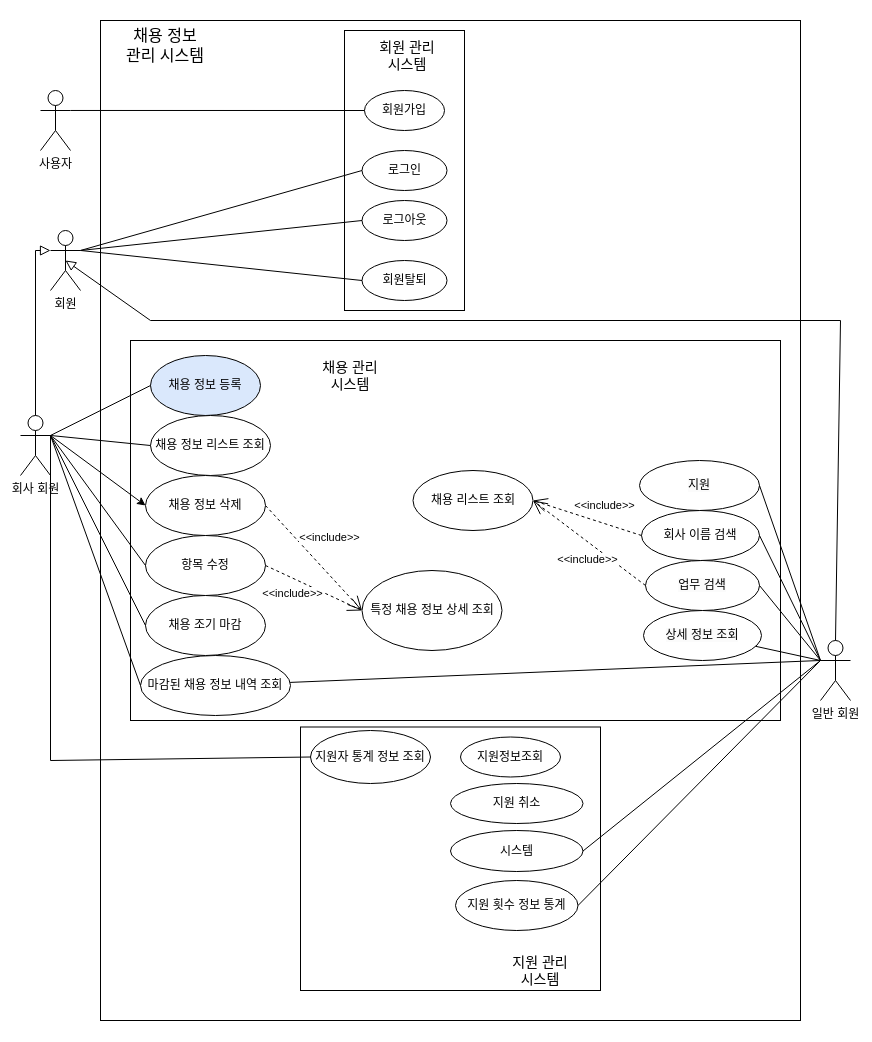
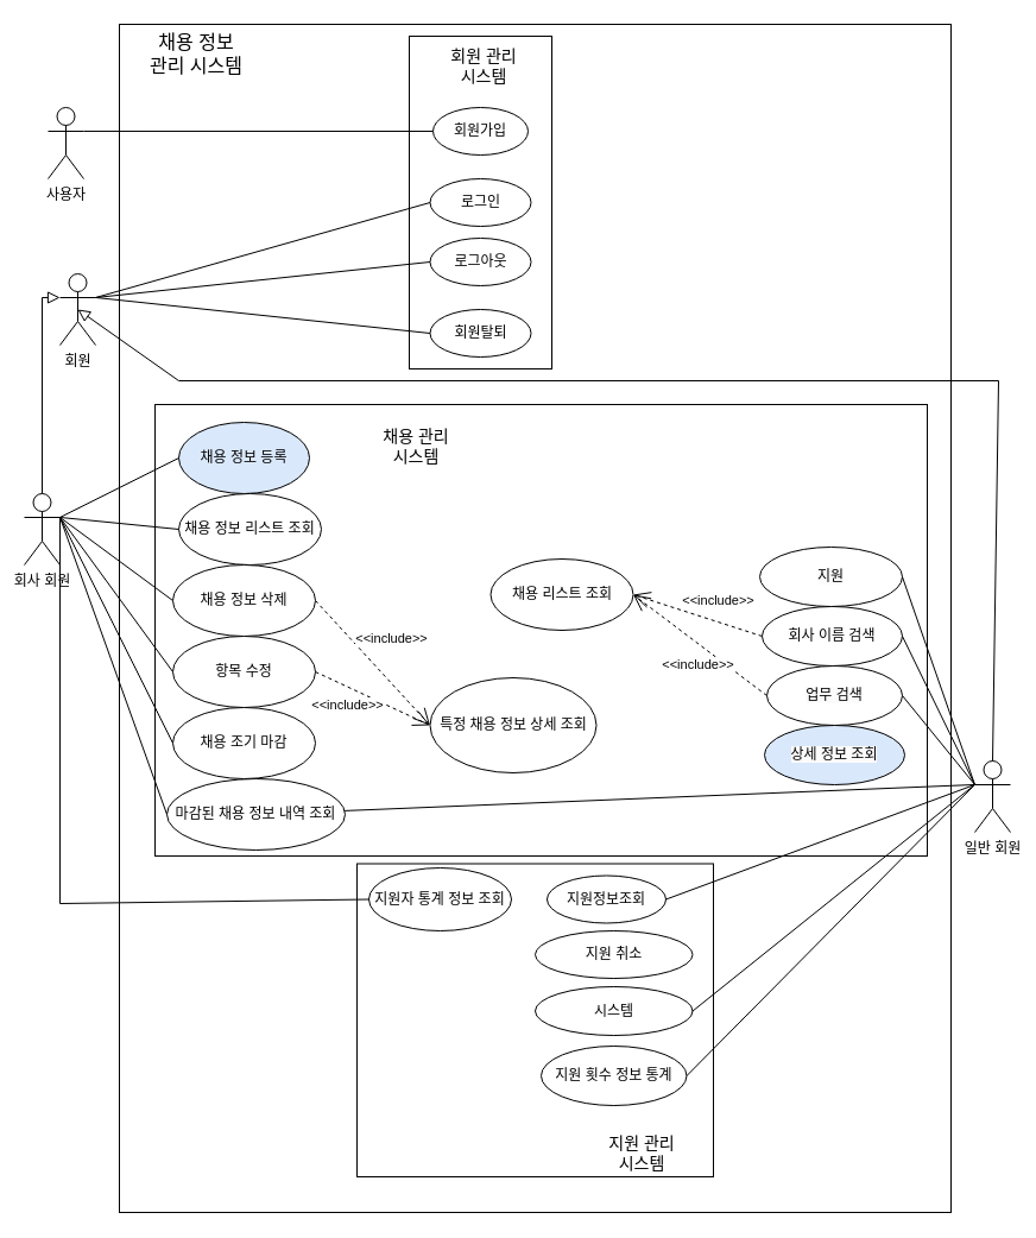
  <mxCell id="0" />
  <mxCell id="1" parent="0" />
  <mxCell id="2" value="" style="rounded=0;whiteSpace=wrap;html=1;" parent="1" vertex="1"><mxGeometry x="100" y="20" width="700" height="1000" as="geometry" /></mxCell>
  <mxCell id="3" value="" style="rounded=0;whiteSpace=wrap;html=1;" parent="1" vertex="1"><mxGeometry x="300" y="726.5" width="300" height="263.5" as="geometry" /></mxCell>
  <mxCell id="4" value="" style="rounded=0;whiteSpace=wrap;html=1;" parent="1" vertex="1"><mxGeometry x="130" y="340" width="650" height="380" as="geometry" /></mxCell>
  <mxCell id="5" value="" style="rounded=0;whiteSpace=wrap;html=1;" parent="1" vertex="1"><mxGeometry x="344" y="30" width="120" height="280" as="geometry" /></mxCell>
  <mxCell id="6" value="사용자" style="shape=umlActor;verticalLabelPosition=bottom;verticalAlign=top;html=1;" parent="1" vertex="1"><mxGeometry x="40" y="90" width="30" height="60" as="geometry" /></mxCell>
  <mxCell id="7" value="&lt;font style=&quot;font-size: 12px;&quot;&gt;회원가입&lt;/font&gt;" style="ellipse;whiteSpace=wrap;html=1;" parent="1" vertex="1"><mxGeometry x="364" y="90" width="80" height="40" as="geometry" /></mxCell>
  <mxCell id="8" value="" style="endArrow=none;html=1;rounded=0;exitX=1;exitY=0.333;exitDx=0;exitDy=0;exitPerimeter=0;entryX=0;entryY=0.5;entryDx=0;entryDy=0;" parent="1" source="6" target="7" edge="1"><mxGeometry width="50" height="50" relative="1" as="geometry"><mxPoint x="340" y="790" as="sourcePoint" /><mxPoint x="390" y="740" as="targetPoint" /></mxGeometry></mxCell>
  <mxCell id="9" value="회사 회원" style="shape=umlActor;verticalLabelPosition=bottom;verticalAlign=top;html=1;outlineConnect=0;" parent="1" vertex="1"><mxGeometry x="20" y="415" width="30" height="60" as="geometry" /></mxCell>
  <mxCell id="10" value="&lt;font style=&quot;font-size: 12px;&quot;&gt;채용 정보 등록&lt;/font&gt;" style="ellipse;whiteSpace=wrap;html=1;fillColor=#dae8fc;" parent="1" vertex="1"><mxGeometry x="150" y="355" width="110" height="60" as="geometry" /></mxCell>
  <mxCell id="11" value="&lt;font style=&quot;font-size: 12px;&quot;&gt;특정 채용 정보 상세 조회&lt;/font&gt;" style="ellipse;whiteSpace=wrap;html=1;" parent="1" vertex="1"><mxGeometry x="361.5" y="570" width="140" height="80" as="geometry" /></mxCell>
  <mxCell id="12" value="&lt;font style=&quot;font-size: 12px;&quot;&gt;마감된 채용 정보 내역 조회&lt;/font&gt;" style="ellipse;whiteSpace=wrap;html=1;" parent="1" vertex="1"><mxGeometry x="140" y="655" width="150" height="60" as="geometry" /></mxCell>
  <mxCell id="13" value="" style="endArrow=none;html=1;rounded=0;entryX=0;entryY=0.5;entryDx=0;entryDy=0;exitX=1;exitY=0.333;exitDx=0;exitDy=0;exitPerimeter=0;" parent="1" source="9" target="10" edge="1"><mxGeometry width="50" height="50" relative="1" as="geometry"><mxPoint x="80" y="610" as="sourcePoint" /><mxPoint x="110" y="560" as="targetPoint" /></mxGeometry></mxCell>
  <mxCell id="14" value="" style="endArrow=none;html=1;rounded=0;entryX=0;entryY=0.5;entryDx=0;entryDy=0;exitX=1;exitY=0.333;exitDx=0;exitDy=0;exitPerimeter=0;" parent="1" source="9" target="12" edge="1"><mxGeometry width="50" height="50" relative="1" as="geometry"><mxPoint x="90" y="640" as="sourcePoint" /><mxPoint x="150" y="590" as="targetPoint" /></mxGeometry></mxCell>
  <mxCell id="15" value="&lt;font style=&quot;font-size: 12px;&quot;&gt;채용 정보 리스트 조회&lt;/font&gt;" style="ellipse;whiteSpace=wrap;html=1;" parent="1" vertex="1"><mxGeometry x="150" y="415" width="120" height="60" as="geometry" /></mxCell>
  <mxCell id="16" value="&amp;lt;&amp;lt;include&amp;gt;&amp;gt;" style="endArrow=open;endSize=12;dashed=1;html=1;rounded=0;exitX=1;exitY=0.5;exitDx=0;exitDy=0;entryX=0;entryY=0.5;entryDx=0;entryDy=0;" parent="1" source="19" target="11" edge="1"><mxGeometry x="-0.065" y="25" width="160" relative="1" as="geometry"><mxPoint x="340" y="710" as="sourcePoint" /><mxPoint x="270" y="690" as="targetPoint" /><mxPoint as="offset" /></mxGeometry></mxCell>
  <mxCell id="17" value="" style="endArrow=none;html=1;rounded=0;exitX=1;exitY=0.333;exitDx=0;exitDy=0;exitPerimeter=0;entryX=0;entryY=0.5;entryDx=0;entryDy=0;" parent="1" source="9" target="15" edge="1"><mxGeometry width="50" height="50" relative="1" as="geometry"><mxPoint x="70" y="620" as="sourcePoint" /><mxPoint x="140" y="600" as="targetPoint" /></mxGeometry></mxCell>
  <mxCell id="18" value="&lt;font style=&quot;font-size: 12px;&quot;&gt;항목 수정&lt;/font&gt;" style="ellipse;whiteSpace=wrap;html=1;" parent="1" vertex="1"><mxGeometry x="145" y="535" width="120" height="60" as="geometry" /></mxCell>
  <mxCell id="19" value="&lt;font style=&quot;font-size: 12px;&quot;&gt;채용 정보 삭제&lt;/font&gt;" style="ellipse;whiteSpace=wrap;html=1;" parent="1" vertex="1"><mxGeometry x="145" y="475" width="120" height="60" as="geometry" /></mxCell>
  <mxCell id="20" value="&lt;font style=&quot;font-size: 12px;&quot;&gt;채용 조기 마감&lt;/font&gt;" style="ellipse;whiteSpace=wrap;html=1;" parent="1" vertex="1"><mxGeometry x="145" y="595" width="120" height="60" as="geometry" /></mxCell>
  <mxCell id="21" value="&amp;lt;&amp;lt;include&amp;gt;&amp;gt;" style="endArrow=open;endSize=12;dashed=1;html=1;rounded=0;exitX=1;exitY=0.5;exitDx=0;exitDy=0;entryX=0;entryY=0.5;entryDx=0;entryDy=0;" parent="1" source="18" target="11" edge="1"><mxGeometry x="-0.333" y="-14" width="160" relative="1" as="geometry"><mxPoint x="265" y="730" as="sourcePoint" /><mxPoint x="460" y="860" as="targetPoint" /><mxPoint as="offset" /></mxGeometry></mxCell>
- <mxCell id="22" value="" style="endArrow=classic;html=1;rounded=0;entryX=0;entryY=0.5;entryDx=0;entryDy=0;exitX=1;exitY=0.333;exitDx=0;exitDy=0;exitPerimeter=0;" parent="1" source="9" target="19" edge="1"><mxGeometry width="50" height="50" relative="1" as="geometry"><mxPoint x="50" y="680" as="sourcePoint" /><mxPoint x="420" y="760" as="targetPoint" /></mxGeometry></mxCell>
+ <mxCell id="22" value="" style="endArrow=none;html=1;rounded=0;entryX=0;entryY=0.5;entryDx=0;entryDy=0;exitX=1;exitY=0.333;exitDx=0;exitDy=0;exitPerimeter=0;" parent="1" source="9" target="19" edge="1"><mxGeometry width="50" height="50" relative="1" as="geometry"><mxPoint x="50" y="680" as="sourcePoint" /><mxPoint x="420" y="760" as="targetPoint" /></mxGeometry></mxCell>
  <mxCell id="23" value="" style="endArrow=none;html=1;rounded=0;entryX=0;entryY=0.5;entryDx=0;entryDy=0;exitX=1;exitY=0.333;exitDx=0;exitDy=0;exitPerimeter=0;" parent="1" source="9" target="18" edge="1"><mxGeometry width="50" height="50" relative="1" as="geometry"><mxPoint x="50" y="680" as="sourcePoint" /><mxPoint x="420" y="760" as="targetPoint" /></mxGeometry></mxCell>
  <mxCell id="24" value="" style="endArrow=none;html=1;rounded=0;entryX=0;entryY=0.5;entryDx=0;entryDy=0;exitX=1;exitY=0.333;exitDx=0;exitDy=0;exitPerimeter=0;" parent="1" source="9" target="20" edge="1"><mxGeometry width="50" height="50" relative="1" as="geometry"><mxPoint x="50" y="680" as="sourcePoint" /><mxPoint x="420" y="760" as="targetPoint" /></mxGeometry></mxCell>
  <mxCell id="25" value="일반 회원" style="shape=umlActor;verticalLabelPosition=bottom;verticalAlign=top;html=1;outlineConnect=0;" parent="1" vertex="1"><mxGeometry x="820" y="640" width="30" height="60" as="geometry" /></mxCell>
  <mxCell id="26" value="&lt;span style=&quot;color: rgb(0, 0, 0); font-family: Helvetica; font-style: normal; font-variant-ligatures: normal; font-variant-caps: normal; font-weight: 400; letter-spacing: normal; orphans: 2; text-align: center; text-indent: 0px; text-transform: none; widows: 2; word-spacing: 0px; -webkit-text-stroke-width: 0px; background-color: rgb(251, 251, 251); text-decoration-thickness: initial; text-decoration-style: initial; text-decoration-color: initial; float: none; display: inline !important;&quot;&gt;&lt;font style=&quot;font-size: 12px;&quot;&gt;업무 검색&lt;/font&gt;&lt;/span&gt;" style="ellipse;whiteSpace=wrap;html=1;" parent="1" vertex="1"><mxGeometry x="645" y="560" width="114" height="50" as="geometry" /></mxCell>
- <mxCell id="27" value="&lt;span style=&quot;color: rgb(0, 0, 0); font-family: Helvetica; font-style: normal; font-variant-ligatures: normal; font-variant-caps: normal; font-weight: 400; letter-spacing: normal; orphans: 2; text-align: center; text-indent: 0px; text-transform: none; widows: 2; word-spacing: 0px; -webkit-text-stroke-width: 0px; background-color: rgb(251, 251, 251); text-decoration-thickness: initial; text-decoration-style: initial; text-decoration-color: initial; float: none; display: inline !important;&quot;&gt;&lt;font style=&quot;font-size: 12px;&quot;&gt;상세 정보 조회&lt;/font&gt;&lt;/span&gt;" style="ellipse;whiteSpace=wrap;html=1;" parent="1" vertex="1"><mxGeometry x="643" y="610" width="118" height="50" as="geometry" /></mxCell>
+ <mxCell id="27" value="&lt;span style=&quot;color: rgb(0, 0, 0); font-family: Helvetica; font-style: normal; font-variant-ligatures: normal; font-variant-caps: normal; font-weight: 400; letter-spacing: normal; orphans: 2; text-align: center; text-indent: 0px; text-transform: none; widows: 2; word-spacing: 0px; -webkit-text-stroke-width: 0px; background-color: rgb(251, 251, 251); text-decoration-thickness: initial; text-decoration-style: initial; text-decoration-color: initial; float: none; display: inline !important;&quot;&gt;&lt;font style=&quot;font-size: 12px;&quot;&gt;상세 정보 조회&lt;/font&gt;&lt;/span&gt;" style="ellipse;whiteSpace=wrap;html=1;fillColor=#dae8fc;" parent="1" vertex="1"><mxGeometry x="643" y="610" width="118" height="50" as="geometry" /></mxCell>
  <mxCell id="28" value="&lt;font style=&quot;font-size: 12px;&quot;&gt;회사 이름 검색&lt;/font&gt;" style="ellipse;whiteSpace=wrap;html=1;" parent="1" vertex="1"><mxGeometry x="641" y="510" width="118" height="50" as="geometry" /></mxCell>
  <mxCell id="29" value="" style="endArrow=none;html=1;rounded=0;entryX=1;entryY=0.5;entryDx=0;entryDy=0;exitX=0;exitY=0.333;exitDx=0;exitDy=0;exitPerimeter=0;" parent="1" source="25" target="28" edge="1"><mxGeometry width="50" height="50" relative="1" as="geometry"><mxPoint x="410" y="980" as="sourcePoint" /><mxPoint x="460" y="930" as="targetPoint" /></mxGeometry></mxCell>
  <mxCell id="30" value="" style="endArrow=none;html=1;rounded=0;entryX=1;entryY=0.5;entryDx=0;entryDy=0;exitX=0;exitY=0.333;exitDx=0;exitDy=0;exitPerimeter=0;" parent="1" source="25" target="26" edge="1"><mxGeometry width="50" height="50" relative="1" as="geometry"><mxPoint x="410" y="980" as="sourcePoint" /><mxPoint x="830" y="820" as="targetPoint" /></mxGeometry></mxCell>
  <mxCell id="31" value="&lt;span style=&quot;color: rgb(0, 0, 0); font-family: Helvetica; font-style: normal; font-variant-ligatures: normal; font-variant-caps: normal; font-weight: 400; letter-spacing: normal; orphans: 2; text-align: center; text-indent: 0px; text-transform: none; widows: 2; word-spacing: 0px; -webkit-text-stroke-width: 0px; background-color: rgb(251, 251, 251); text-decoration-thickness: initial; text-decoration-style: initial; text-decoration-color: initial; float: none; display: inline !important;&quot;&gt;&lt;font style=&quot;font-size: 12px;&quot;&gt;지원&lt;/font&gt;&lt;/span&gt;" style="ellipse;whiteSpace=wrap;html=1;" parent="1" vertex="1"><mxGeometry x="639" y="460" width="120" height="50" as="geometry" /></mxCell>
  <mxCell id="32" value="" style="endArrow=none;html=1;rounded=0;entryX=1;entryY=0.5;entryDx=0;entryDy=0;exitX=0;exitY=0.333;exitDx=0;exitDy=0;exitPerimeter=0;" parent="1" source="25" target="31" edge="1"><mxGeometry width="50" height="50" relative="1" as="geometry"><mxPoint x="415" y="980" as="sourcePoint" /><mxPoint x="835" y="970" as="targetPoint" /></mxGeometry></mxCell>
  <mxCell id="33" value="&lt;font style=&quot;font-size: 12px;&quot;&gt;채용 리스트 조회&lt;/font&gt;" style="ellipse;whiteSpace=wrap;html=1;" parent="1" vertex="1"><mxGeometry x="412.5" y="470" width="120" height="60" as="geometry" /></mxCell>
  <mxCell id="34" value="&amp;lt;&amp;lt;include&amp;gt;&amp;gt;" style="endArrow=open;endSize=12;dashed=1;html=1;rounded=0;exitX=0;exitY=0.5;exitDx=0;exitDy=0;entryX=1;entryY=0.5;entryDx=0;entryDy=0;" parent="1" source="28" target="33" edge="1"><mxGeometry x="-0.233" y="-17" width="160" relative="1" as="geometry"><mxPoint x="465" y="650" as="sourcePoint" /><mxPoint x="570" y="710" as="targetPoint" /><mxPoint as="offset" /></mxGeometry></mxCell>
  <mxCell id="35" value="&amp;lt;&amp;lt;include&amp;gt;&amp;gt;" style="endArrow=open;endSize=12;dashed=1;html=1;rounded=0;exitX=0;exitY=0.5;exitDx=0;exitDy=0;entryX=1;entryY=0.5;entryDx=0;entryDy=0;" parent="1" source="26" target="33" edge="1"><mxGeometry x="-0.136" y="13" width="160" relative="1" as="geometry"><mxPoint x="475" y="660" as="sourcePoint" /><mxPoint x="580" y="720" as="targetPoint" /><mxPoint x="-1" as="offset" /></mxGeometry></mxCell>
  <mxCell id="36" value="지원정보조회" style="ellipse;whiteSpace=wrap;html=1;" parent="1" vertex="1"><mxGeometry x="460" y="736.5" width="100" height="40" as="geometry" /></mxCell>
- <mxCell id="37" value="" style="endArrow=none;html=1;rounded=0;exitX=0;exitY=0.333;exitDx=0;exitDy=0;exitPerimeter=0;" parent="1" source="25" target="27" edge="1"><mxGeometry width="50" height="50" relative="1" as="geometry"><mxPoint x="220" y="930" as="sourcePoint" /><mxPoint x="600" y="960" as="targetPoint" /></mxGeometry></mxCell>
+ <mxCell id="37" value="" style="endArrow=none;html=1;rounded=0;entryX=1;entryY=0.5;entryDx=0;entryDy=0;exitX=0;exitY=0.333;exitDx=0;exitDy=0;exitPerimeter=0;" parent="1" source="25" target="36" edge="1"><mxGeometry width="50" height="50" relative="1" as="geometry"><mxPoint x="220" y="930" as="sourcePoint" /><mxPoint x="600" y="960" as="targetPoint" /></mxGeometry></mxCell>
  <mxCell id="38" value="" style="endArrow=none;html=1;rounded=0;entryX=1;entryY=0.5;entryDx=0;entryDy=0;exitX=0;exitY=0.333;exitDx=0;exitDy=0;exitPerimeter=0;" parent="1" source="25" target="41" edge="1"><mxGeometry width="50" height="50" relative="1" as="geometry"><mxPoint x="220" y="930" as="sourcePoint" /><mxPoint x="440" y="933" as="targetPoint" /></mxGeometry></mxCell>
  <mxCell id="39" value="지원 취소" style="ellipse;whiteSpace=wrap;html=1;" parent="1" vertex="1"><mxGeometry x="450" y="783" width="132.5" height="40" as="geometry" /></mxCell>
  <mxCell id="40" value="지원 횟수 정보 통계" style="ellipse;whiteSpace=wrap;html=1;" parent="1" vertex="1"><mxGeometry x="455" y="880" width="122.5" height="50" as="geometry" /></mxCell>
  <mxCell id="41" value="시스템" style="ellipse;whiteSpace=wrap;html=1;" parent="1" vertex="1"><mxGeometry x="450" y="830" width="132.5" height="41" as="geometry" /></mxCell>
  <mxCell id="42" value="" style="endArrow=none;html=1;rounded=0;exitX=0;exitY=0.333;exitDx=0;exitDy=0;exitPerimeter=0;entryX=1;entryY=0.5;entryDx=0;entryDy=0;" parent="1" source="25" target="40" edge="1"><mxGeometry width="50" height="50" relative="1" as="geometry"><mxPoint x="520" y="1040" as="sourcePoint" /><mxPoint x="570" y="990" as="targetPoint" /></mxGeometry></mxCell>
  <mxCell id="43" value="" style="endArrow=none;html=1;rounded=0;exitX=0;exitY=0.333;exitDx=0;exitDy=0;exitPerimeter=0;" parent="1" source="25" target="12" edge="1"><mxGeometry width="50" height="50" relative="1" as="geometry"><mxPoint x="210" y="920" as="sourcePoint" /><mxPoint x="480" y="990" as="targetPoint" /></mxGeometry></mxCell>
  <mxCell id="44" value="지원자 통계 정보 조회" style="ellipse;whiteSpace=wrap;html=1;" parent="1" vertex="1"><mxGeometry x="310" y="730" width="120" height="53" as="geometry" /></mxCell>
  <mxCell id="45" value="" style="endArrow=none;html=1;rounded=0;exitX=1;exitY=0.333;exitDx=0;exitDy=0;exitPerimeter=0;entryX=0;entryY=0.5;entryDx=0;entryDy=0;" parent="1" source="9" target="44" edge="1"><mxGeometry width="50" height="50" relative="1" as="geometry"><mxPoint x="250" y="860" as="sourcePoint" /><mxPoint x="35" y="950" as="targetPoint" /><Array as="points"><mxPoint x="50" y="760" /></Array></mxGeometry></mxCell>
  <mxCell id="46" value="회원" style="shape=umlActor;verticalLabelPosition=bottom;verticalAlign=top;html=1;" parent="1" vertex="1"><mxGeometry x="50" y="230" width="30" height="60" as="geometry" /></mxCell>
  <mxCell id="47" value="" style="endArrow=block;html=1;rounded=0;align=center;verticalAlign=bottom;endFill=0;labelBackgroundColor=none;endSize=8;exitX=0.5;exitY=0;exitDx=0;exitDy=0;exitPerimeter=0;entryX=0;entryY=0.333;entryDx=0;entryDy=0;entryPerimeter=0;" parent="1" source="9" target="46" edge="1"><mxGeometry x="1" y="142" relative="1" as="geometry"><mxPoint x="0" y="770" as="sourcePoint" /><mxPoint x="40" y="300" as="targetPoint" /><mxPoint x="110" y="52" as="offset" /><Array as="points"><mxPoint x="35" y="250" /></Array></mxGeometry></mxCell>
  <mxCell id="48" value="" style="endArrow=block;html=1;rounded=0;align=center;verticalAlign=bottom;endFill=0;labelBackgroundColor=none;endSize=8;exitX=0.5;exitY=0;exitDx=0;exitDy=0;exitPerimeter=0;entryX=0.5;entryY=0.5;entryDx=0;entryDy=0;entryPerimeter=0;" parent="1" source="25" target="46" edge="1"><mxGeometry x="1" y="142" relative="1" as="geometry"><mxPoint x="45" y="670" as="sourcePoint" /><mxPoint x="240" y="260" as="targetPoint" /><mxPoint x="110" y="52" as="offset" /><Array as="points"><mxPoint x="840" y="320" /><mxPoint x="150" y="320" /></Array></mxGeometry></mxCell>
  <mxCell id="49" value="" style="endArrow=none;html=1;rounded=0;exitX=1;exitY=0.333;exitDx=0;exitDy=0;exitPerimeter=0;entryX=0;entryY=0.5;entryDx=0;entryDy=0;" parent="1" source="46" target="50" edge="1"><mxGeometry width="50" height="50" relative="1" as="geometry"><mxPoint x="290" y="250" as="sourcePoint" /><mxPoint x="360" y="180" as="targetPoint" /></mxGeometry></mxCell>
  <mxCell id="50" value="로그인" style="ellipse;whiteSpace=wrap;html=1;" parent="1" vertex="1"><mxGeometry x="361.5" y="150" width="85" height="40" as="geometry" /></mxCell>
  <mxCell id="51" value="로그아웃" style="ellipse;whiteSpace=wrap;html=1;" parent="1" vertex="1"><mxGeometry x="361.5" y="200" width="85" height="40" as="geometry" /></mxCell>
  <mxCell id="52" value="회원탈퇴" style="ellipse;whiteSpace=wrap;html=1;" parent="1" vertex="1"><mxGeometry x="361.5" y="260" width="85" height="40" as="geometry" /></mxCell>
  <mxCell id="53" value="" style="endArrow=none;html=1;rounded=0;exitX=1;exitY=0.333;exitDx=0;exitDy=0;exitPerimeter=0;entryX=0;entryY=0.5;entryDx=0;entryDy=0;" parent="1" source="46" target="51" edge="1"><mxGeometry width="50" height="50" relative="1" as="geometry"><mxPoint x="270" y="260" as="sourcePoint" /><mxPoint x="372" y="180" as="targetPoint" /></mxGeometry></mxCell>
  <mxCell id="54" value="" style="endArrow=none;html=1;rounded=0;exitX=1;exitY=0.333;exitDx=0;exitDy=0;exitPerimeter=0;entryX=0;entryY=0.5;entryDx=0;entryDy=0;" parent="1" source="46" target="52" edge="1"><mxGeometry width="50" height="50" relative="1" as="geometry"><mxPoint x="280" y="270" as="sourcePoint" /><mxPoint x="382" y="190" as="targetPoint" /></mxGeometry></mxCell>
  <mxCell id="55" value="&lt;font style=&quot;font-size: 14px;&quot;&gt;회원 관리 시스템&lt;/font&gt;" style="text;html=1;strokeColor=none;fillColor=none;align=center;verticalAlign=middle;whiteSpace=wrap;rounded=0;" parent="1" vertex="1"><mxGeometry x="374" y="40" width="66" height="30" as="geometry" /></mxCell>
  <mxCell id="56" value="&lt;font style=&quot;font-size: 14px;&quot;&gt;채용 관리 &lt;br&gt;시스템&lt;/font&gt;" style="text;html=1;strokeColor=none;fillColor=none;align=center;verticalAlign=middle;whiteSpace=wrap;rounded=0;" parent="1" vertex="1"><mxGeometry x="300" y="360" width="100" height="30" as="geometry" /></mxCell>
  <mxCell id="57" value="&lt;font style=&quot;font-size: 14px;&quot;&gt;지원 관리 &lt;br&gt;시스템&lt;/font&gt;" style="text;html=1;strokeColor=none;fillColor=none;align=center;verticalAlign=middle;whiteSpace=wrap;rounded=0;" parent="1" vertex="1"><mxGeometry x="496.5" y="955" width="86" height="30" as="geometry" /></mxCell>
  <mxCell id="58" value="&lt;font style=&quot;font-size: 16px;&quot;&gt;채용 정보 &lt;br&gt;관리 시스템&lt;/font&gt;" style="text;html=1;strokeColor=none;fillColor=none;align=center;verticalAlign=middle;whiteSpace=wrap;rounded=0;" parent="1" vertex="1"><mxGeometry x="110" y="30" width="110" height="30" as="geometry" /></mxCell>
  <mxCell id="59" value="" style="endArrow=classic;html=1;rounded=0;" parent="1" source="3" edge="1"><mxGeometry width="50" height="50" relative="1" as="geometry"><mxPoint x="550" y="970" as="sourcePoint" /><mxPoint x="600" y="920" as="targetPoint" /></mxGeometry></mxCell>
  <mxCell id="60" style="edgeStyle=orthogonalEdgeStyle;rounded=0;orthogonalLoop=1;jettySize=auto;html=1;exitX=0.5;exitY=1;exitDx=0;exitDy=0;" parent="1" source="3" target="3" edge="1"><mxGeometry relative="1" as="geometry" /></mxCell>
